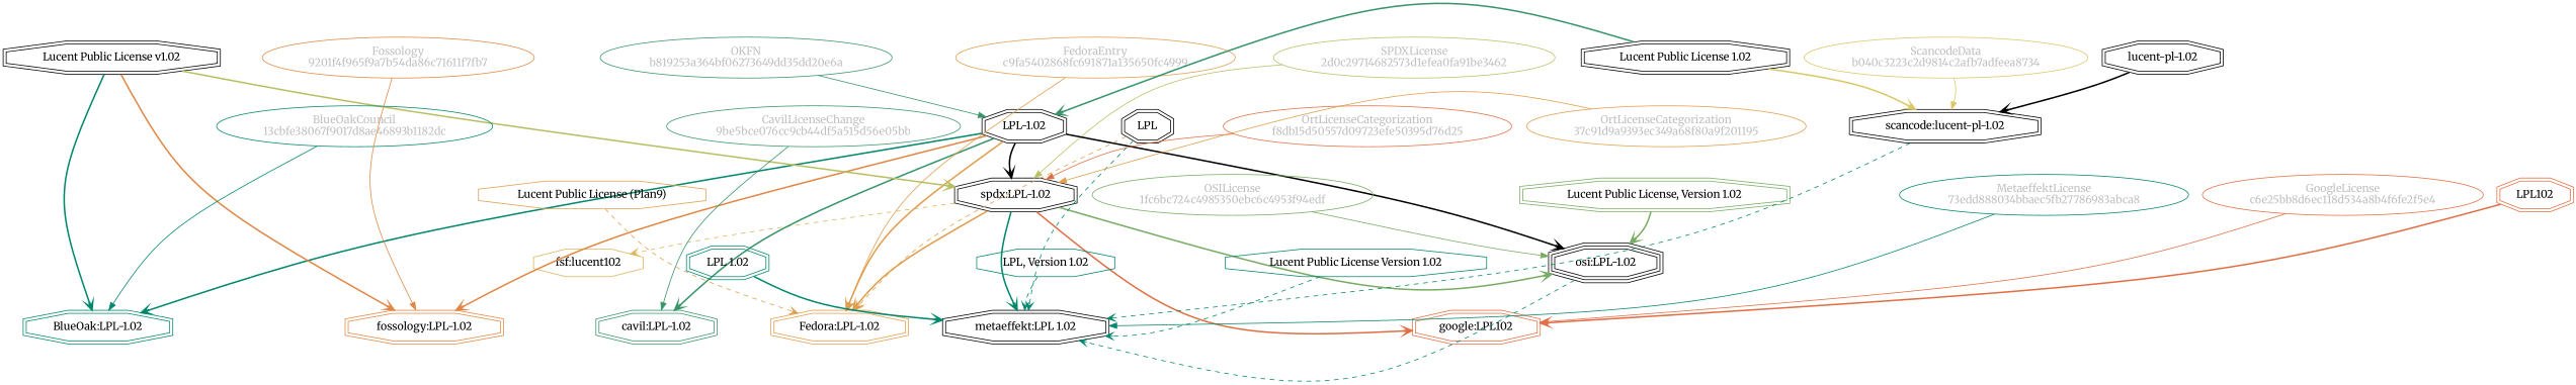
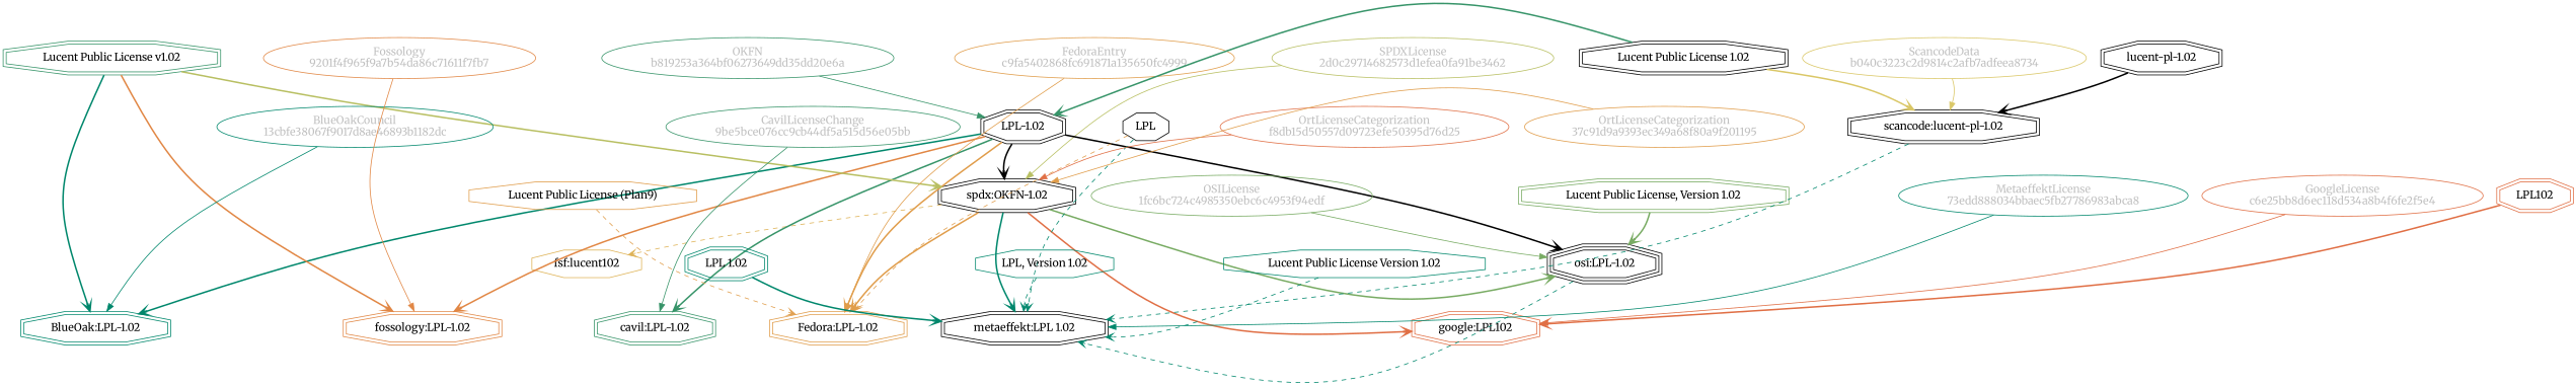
  strict digraph {
    fontname=Merriweather
    splines=curved
    node [fontname=Merriweather shape=doubleoctagon]
    edge [color="#00876c" fontname=Merriweather weight=0.5 arrowhead=vee style=bold]
    n1 [color="#b8bf62" fillcolor="beige;1" fontcolor=gray label="SPDXLicense\n2d0c29714682573d1efea0fa91be3462" shape=ellipse]
-   n2 [label="spdx:LPL-1.02"]
+   n2 [label="spdx:OKFN-1.02"]
    n3 [label="osi:LPL-1.02" shape=tripleoctagon]
    n4 [color="#e06f45" label="google:LPL102"]
    n5 [color="#e09d4b" label="Fedora:LPL-1.02"]
    n6 [color="#deb256" label="fsf:lucent102" shape=octagon]
    n7 [color=black label="metaeffekt:LPL 1.02"]
    n8 [label="LPL-1.02"]
    n9 [color="#00876c" label="BlueOak:LPL-1.02"]
    n10 [color="#e18745" label="fossology:LPL-1.02"]
    n11 [color="#379469" label="cavil:LPL-1.02"]
-   n12 [label="Lucent Public License v1.02"]
+   n12 [label="Lucent Public License v1.02" color="#379469"]
    n13 [color="#78ab63" fillcolor="beige;1" fontcolor=gray label="OSILicense\n1fc6bc724c4985350ebc6c4953f94edf" shape=ellipse]
    n14 [color="#78ab63" label="Lucent Public License, Version 1.02"]
    n15 [color="#e06f45" fillcolor="beige;1" fontcolor=gray label="GoogleLicense\nc6e25bb8d6ec118d534a8b4f6fe2f5e4" shape=ellipse]
    n16 [color="#e06f45" label=LPL102]
    n17 [color="#e09d4b" fillcolor="beige;1" fontcolor=gray label="FedoraEntry\nc9fa5402868fc691871a135650fc4999" shape=ellipse]
    n18 [color="#e09d4b" label="Lucent Public License (Plan9)" shape=octagon]
-   n19 [label=LPL]
+   n19 [label=LPL shape=octagon]
    n20 [color="#00876c" fillcolor="beige;1" fontcolor=gray label="BlueOakCouncil\n13cbfe38067f9017d8ae46893b1182dc" shape=ellipse]
    n21 [color="#dac767" fillcolor="beige;1" fontcolor=gray label="ScancodeData\nb040c3223c2d9814c2afb7adfeea8734" shape=ellipse]
    n22 [label="scancode:lucent-pl-1.02"]
    n23 [label="lucent-pl-1.02"]
    n24 [label="Lucent Public License 1.02"]
    n25 [color="#e18745" fillcolor="beige;1" fontcolor=gray label="Fossology\n9201f4f965f9a7b54da86c71611f7fb7" shape=ellipse]
    n26 [color="#379469" fillcolor="beige;1" fontcolor=gray label="OKFN\nb819253a364bf06273649dd35dd20e6a" shape=ellipse]
    n27 [color="#e06f45" fillcolor="beige;1" fontcolor=gray label="OrtLicenseCategorization\nf8db15d50557d09723efe50395d76d25" shape=ellipse]
    n28 [color="#e09d4b" fillcolor="beige;1" fontcolor=gray label="OrtLicenseCategorization\n37c91d9a9393ec349a68f80a9f201195" shape=ellipse]
    n29 [color="#379469" fillcolor="beige;1" fontcolor=gray label="CavilLicenseChange\n9be5bce076cc9cb44df5a515d56e05bb" shape=ellipse]
    n30 [color="#00876c" fillcolor="beige;1" fontcolor=gray label="MetaeffektLicense\n73edd888034bbaec5fb27786983abca8" shape=ellipse]
    n31 [color="#00876c" label="LPL 1.02"]
    n32 [color="#00876c" label="LPL, Version 1.02" shape=octagon]
    n33 [color="#00876c" label="Lucent Public License Version 1.02" shape=octagon]
    n1 -> n2 [color="#b8bf62" arrowhead="" style=""]
    n2 -> n3 [color="#78ab63" weight=0.7]
    n2 -> n4 [color="#e06f45" weight=0.7]
    n2 -> n5 [color="#e09d4b" weight=0.7]
    n2 -> n6 [color="#deb256" style=dashed]
    n2 -> n7 [weight=0.7]
    n3 -> n7 [style=dashed]
    n8 -> n2 [weight=0.7 color=""]
    n8 -> n3 [weight=0.7 color=""]
    n8 -> n5 [color="#e09d4b" weight=0.7]
    n8 -> n9 [weight=0.7]
    n8 -> n10 [color="#e18745" weight=0.7]
    n8 -> n11 [color="#379469" weight=0.7]
    n12 -> n2 [color="#b8bf62" weight=0.7]
    n12 -> n9 [weight=0.7]
    n12 -> n10 [color="#e18745" weight=0.7]
    n13 -> n3 [color="#78ab63" arrowhead="" style=""]
    n14 -> n3 [color="#78ab63" weight=0.7]
    n15 -> n4 [color="#e06f45" arrowhead="" style=""]
    n16 -> n4 [color="#e06f45" weight=0.7]
    n17 -> n5 [color="#e09d4b" arrowhead="" style=""]
    n18 -> n5 [color="#e09d4b" style=dashed]
    n19 -> n5 [color="#e09d4b" style=dashed]
    n19 -> n7 [style=dashed]
    n20 -> n9 [arrowhead="" style=""]
    n21 -> n22 [color="#dac767" arrowhead="" style=""]
    n22 -> n7 [style=dashed]
    n23 -> n22 [weight=0.7 color=""]
    n24 -> n8 [color="#379469" weight=0.7]
    n24 -> n22 [color="#dac767" weight=0.7]
    n25 -> n10 [color="#e18745" arrowhead="" style=""]
    n26 -> n8 [color="#379469" arrowhead="" style=""]
    n27 -> n2 [color="#e06f45" arrowhead="" style=""]
    n28 -> n2 [color="#e09d4b" arrowhead="" style=""]
    n29 -> n11 [color="#379469" arrowhead="" style=""]
    n30 -> n7 [arrowhead="" style=""]
    n31 -> n7 [weight=0.7]
    n32 -> n7 [style=dashed]
    n33 -> n7 [style=dashed]
  }
